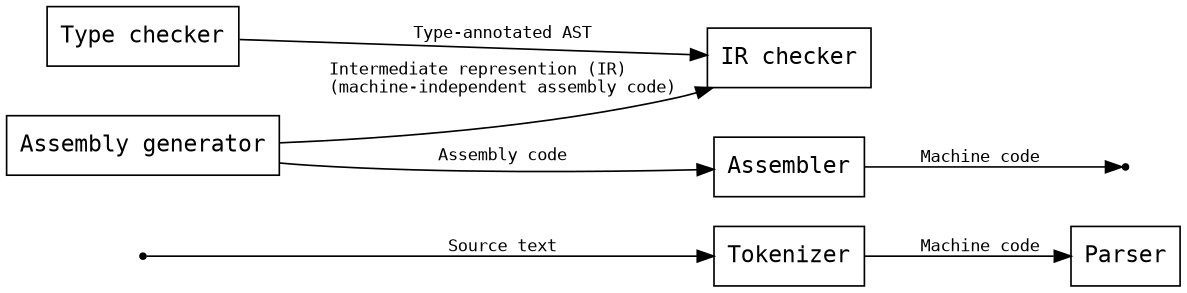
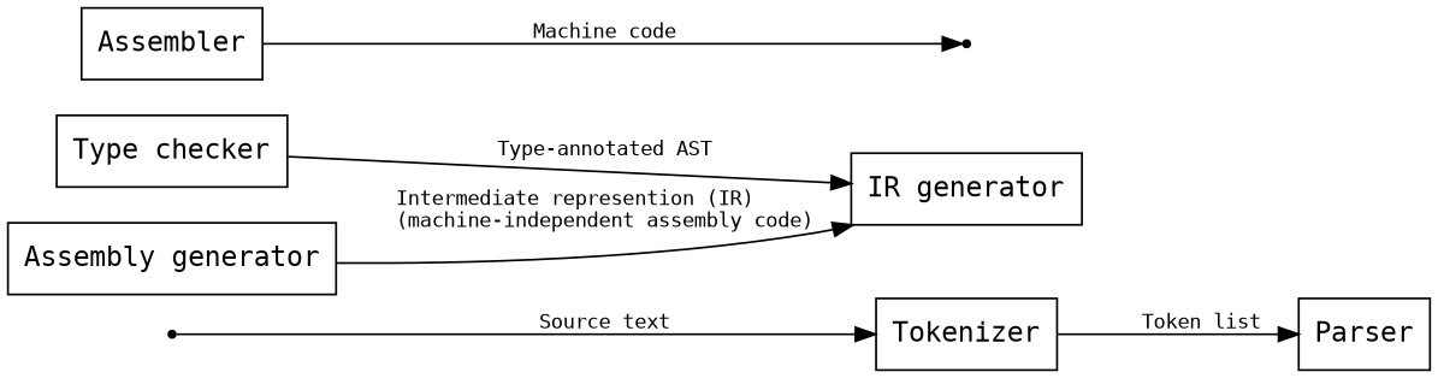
  digraph {
    rankdir=LR
    node [fontname=monospace shape=rect]
    edge [fontname=monospace fontsize=10]
    start [shape=point]
    n2 [label=Tokenizer]
    n3 [label=Parser]
    n4 [label="Type checker"]
-   n5 [label="IR checker"]
+   n5 [label="IR generator"]
    n6 [label="Assembly generator"]
    n7 [label=Assembler]
    end [shape=point]
    start -> n2 [label="  Source text"]
-   n2 -> n3 [label="  Machine code"]
+   n2 -> n3 [label="  Token list"]
    n4 -> n5 [label="  Type-annotated AST"]
    n6 -> n5 [label="  Intermediate represention (IR)\l  (machine-independent assembly code)\l"]
-   n6 -> n7 [label="  Assembly code"]
    n7 -> end [label="  Machine code"]
  }
